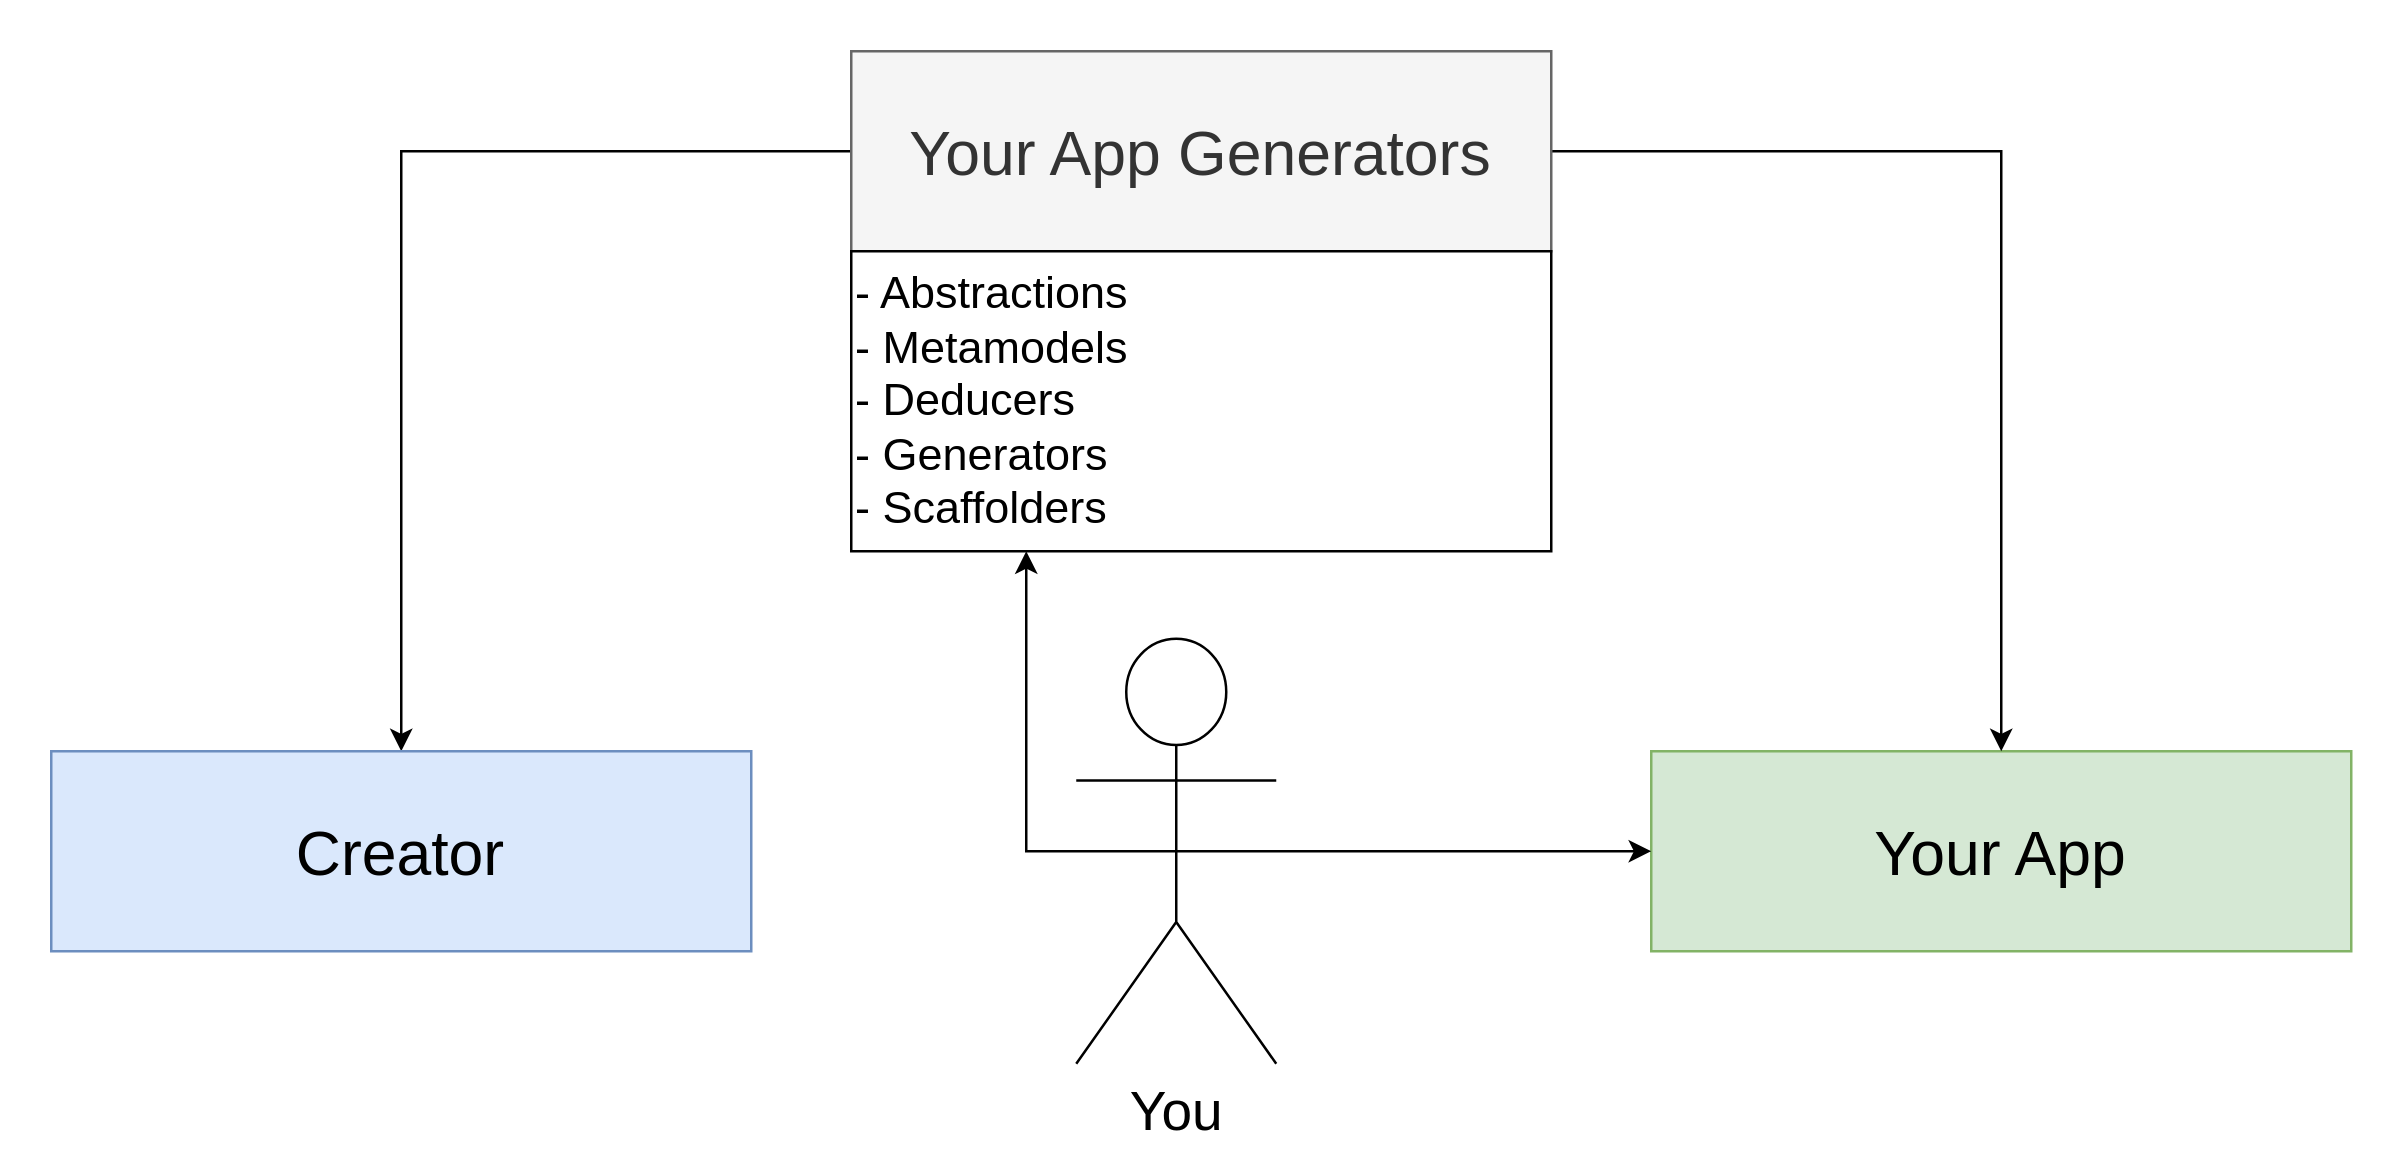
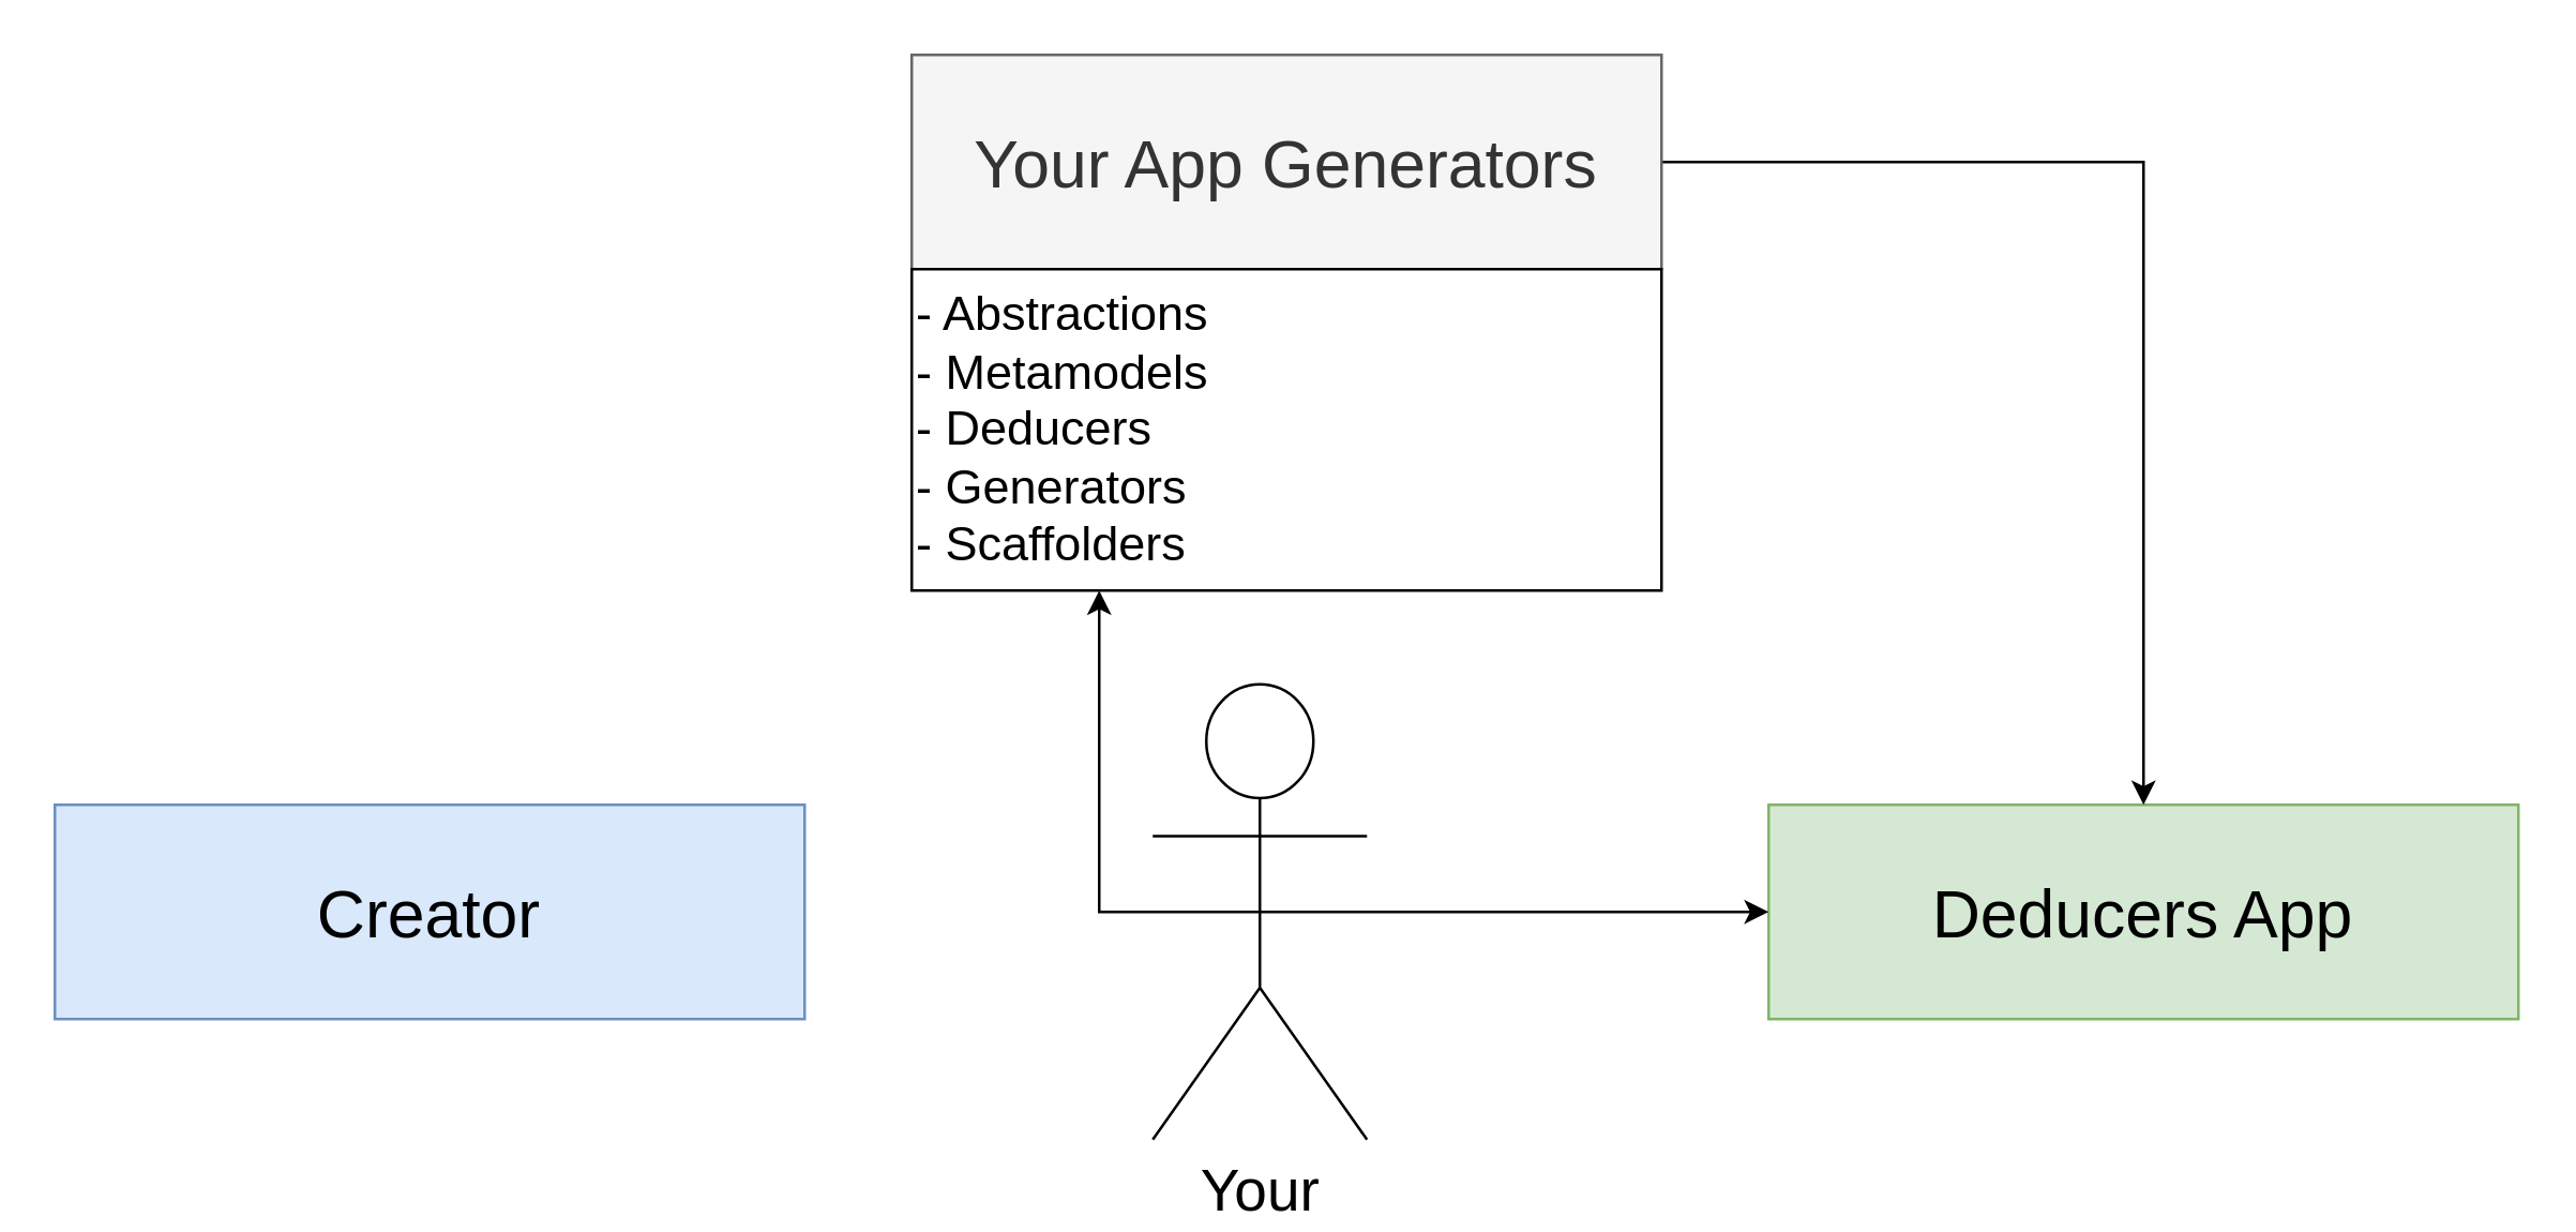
  <mxCell id="0" />
  <mxCell id="1" parent="0" />
- <mxCell id="2" value="Your App" style="rounded=0;whiteSpace=wrap;html=1;fontSize=25;fillColor=#d5e8d4;strokeColor=#82b366;fontStyle=0" vertex="1" parent="1"><mxGeometry x="660" y="300" width="280" height="80" as="geometry" /></mxCell>
- <mxCell id="3" style="edgeStyle=orthogonalEdgeStyle;rounded=0;orthogonalLoop=1;jettySize=auto;html=1;exitX=0;exitY=0.5;exitDx=0;exitDy=0;entryX=0.5;entryY=0;entryDx=0;entryDy=0;" edge="1" parent="1" source="5" target="6"><mxGeometry relative="1" as="geometry" /></mxCell>
+ <mxCell id="2" value="Deducers App" style="rounded=0;whiteSpace=wrap;html=1;fontSize=25;fillColor=#d5e8d4;strokeColor=#82b366;fontStyle=0" vertex="1" parent="1"><mxGeometry x="660" y="300" width="280" height="80" as="geometry" /></mxCell>
  <mxCell id="4" style="edgeStyle=orthogonalEdgeStyle;rounded=0;orthogonalLoop=1;jettySize=auto;html=1;exitX=1;exitY=0.5;exitDx=0;exitDy=0;entryX=0.5;entryY=0;entryDx=0;entryDy=0;" edge="1" parent="1" source="5" target="2"><mxGeometry relative="1" as="geometry" /></mxCell>
  <mxCell id="5" value="Your App Generators" style="rounded=0;whiteSpace=wrap;html=1;fontSize=25;fillColor=#f5f5f5;strokeColor=#666666;fontColor=#333333;fontStyle=0" vertex="1" parent="1"><mxGeometry x="340" y="20" width="280" height="80" as="geometry" /></mxCell>
  <mxCell id="6" value="Creator" style="rounded=0;whiteSpace=wrap;html=1;fontSize=25;fillColor=#dae8fc;strokeColor=#6c8ebf;fontStyle=0" vertex="1" parent="1"><mxGeometry x="20" y="300" width="280" height="80" as="geometry" /></mxCell>
  <mxCell id="7" style="edgeStyle=orthogonalEdgeStyle;rounded=0;orthogonalLoop=1;jettySize=auto;html=1;exitX=0.5;exitY=0.5;exitDx=0;exitDy=0;exitPerimeter=0;entryX=0.25;entryY=1;entryDx=0;entryDy=0;fontSize=18;" edge="1" parent="1" source="9" target="10"><mxGeometry relative="1" as="geometry"><Array as="points"><mxPoint x="410" y="340" /></Array></mxGeometry></mxCell>
  <mxCell id="8" style="edgeStyle=orthogonalEdgeStyle;rounded=0;orthogonalLoop=1;jettySize=auto;html=1;entryX=0;entryY=0.5;entryDx=0;entryDy=0;fontSize=18;exitX=0.5;exitY=0.5;exitDx=0;exitDy=0;exitPerimeter=0;" edge="1" parent="1" source="9" target="2"><mxGeometry relative="1" as="geometry"><mxPoint x="560" y="440" as="sourcePoint" /></mxGeometry></mxCell>
- <mxCell id="9" value="You" style="shape=umlActor;verticalLabelPosition=bottom;labelBackgroundColor=#ffffff;verticalAlign=top;html=1;outlineConnect=0;fontSize=22;" vertex="1" parent="1"><mxGeometry x="430" y="255" width="80" height="170" as="geometry" /></mxCell>
+ <mxCell id="9" value="Your" style="shape=umlActor;verticalLabelPosition=bottom;labelBackgroundColor=#ffffff;verticalAlign=top;html=1;outlineConnect=0;fontSize=22;" vertex="1" parent="1"><mxGeometry x="430" y="255" width="80" height="170" as="geometry" /></mxCell>
  <mxCell id="10" value="- Abstractions&lt;br&gt;- Metamodels&lt;br&gt;- Deducers&lt;br&gt;- Generators&lt;br&gt;- Scaffolders&lt;br&gt;" style="rounded=0;whiteSpace=wrap;html=1;fontSize=18;fontStyle=0;align=left;verticalAlign=top;" vertex="1" parent="1"><mxGeometry x="340" y="100" width="280" height="120" as="geometry" /></mxCell>
